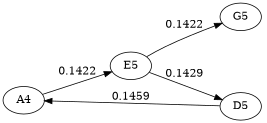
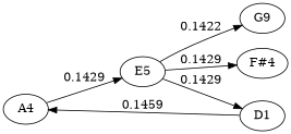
  strict graph {
    rankdir=LR
    edge [arrowtype=normal dir=forward]
    A4 [height=0.5 width=0.75]
    E5 [height=0.5 width=0.75]
-   D5 [height=0.5 width=0.75]
-   G5 [height=0.5 width=0.75]
-   A4 -- E5 [label=0.1422]
+   "F#4" [height=0.5 width=0.75]
+   D5 [height=0.5 width=0.75 label=D1]
+   G5 [height=0.5 width=0.75 label=G9]
+   A4 -- E5 [label=0.1429]
+   E5 -- "F#4" [label=0.1429]
    E5 -- D5 [label=0.1429]
    E5 -- G5 [label=0.1422]
    D5 -- A4 [label=0.1459]
  }
